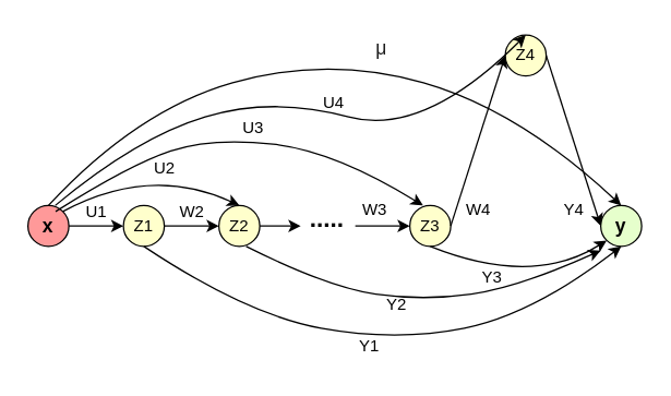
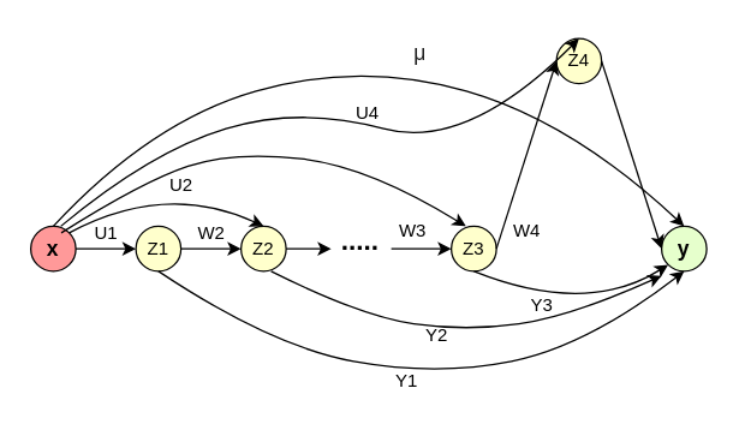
  <mxCell id="0" />
  <mxCell id="1" parent="0" />
  <mxCell id="2" value="&lt;b&gt;&lt;font style=&quot;font-size: 14px;&quot;&gt;x&lt;/font&gt;&lt;/b&gt;" style="ellipse;whiteSpace=wrap;html=1;aspect=fixed;fillColor=light-dark(#FF9999,var(--ge-dark-color, #121212));" vertex="1" parent="1"><mxGeometry x="20" y="150" width="30" height="30" as="geometry" /></mxCell>
  <mxCell id="3" value="Z1" style="ellipse;whiteSpace=wrap;html=1;aspect=fixed;fillColor=light-dark(#FFFFCC,var(--ge-dark-color, #121212));" vertex="1" parent="1"><mxGeometry x="90" y="150" width="30" height="30" as="geometry" /></mxCell>
  <mxCell id="4" value="Z2" style="ellipse;whiteSpace=wrap;html=1;aspect=fixed;fillColor=light-dark(#FFFFCC,var(--ge-dark-color, #121212));" vertex="1" parent="1"><mxGeometry x="160" y="150" width="30" height="30" as="geometry" /></mxCell>
  <mxCell id="5" value="Z3" style="ellipse;whiteSpace=wrap;html=1;aspect=fixed;fillColor=light-dark(#FFFFCC,var(--ge-dark-color, #121212));" vertex="1" parent="1"><mxGeometry x="300" y="150" width="30" height="30" as="geometry" /></mxCell>
  <mxCell id="6" value="Z4" style="ellipse;whiteSpace=wrap;html=1;aspect=fixed;fillColor=light-dark(#FFFFCC,var(--ge-dark-color, #121212));" vertex="1" parent="1"><mxGeometry x="370" y="25" width="30" height="30" as="geometry" /></mxCell>
  <mxCell id="7" value="&lt;b&gt;&lt;font style=&quot;font-size: 14px;&quot;&gt;y&lt;/font&gt;&lt;/b&gt;" style="ellipse;whiteSpace=wrap;html=1;aspect=fixed;fillColor=light-dark(#E6FFCC,var(--ge-dark-color, #121212));" vertex="1" parent="1"><mxGeometry x="440" y="150" width="30" height="30" as="geometry" /></mxCell>
  <mxCell id="8" value="" style="endArrow=classic;html=1;rounded=0;exitX=1;exitY=0.5;exitDx=0;exitDy=0;entryX=0;entryY=0.5;entryDx=0;entryDy=0;" edge="1" parent="1" source="2" target="3"><mxGeometry width="50" height="50" relative="1" as="geometry"><mxPoint x="180" y="250" as="sourcePoint" /><mxPoint x="230" y="200" as="targetPoint" /></mxGeometry></mxCell>
  <mxCell id="9" value="" style="endArrow=classic;html=1;rounded=0;exitX=1;exitY=0.5;exitDx=0;exitDy=0;entryX=0;entryY=0.5;entryDx=0;entryDy=0;" edge="1" parent="1" source="3" target="4"><mxGeometry width="50" height="50" relative="1" as="geometry"><mxPoint x="180" y="250" as="sourcePoint" /><mxPoint x="230" y="200" as="targetPoint" /></mxGeometry></mxCell>
  <mxCell id="10" value="" style="endArrow=classic;html=1;rounded=0;exitX=1;exitY=0.5;exitDx=0;exitDy=0;" edge="1" parent="1" source="4"><mxGeometry width="50" height="50" relative="1" as="geometry"><mxPoint x="180" y="250" as="sourcePoint" /><mxPoint x="220" y="165" as="targetPoint" /></mxGeometry></mxCell>
  <mxCell id="11" value="&lt;b&gt;&lt;font style=&quot;font-size: 18px;&quot;&gt;.....&lt;/font&gt;&lt;/b&gt;" style="text;html=1;align=center;verticalAlign=middle;resizable=0;points=[];autosize=1;strokeColor=none;fillColor=none;" vertex="1" parent="1"><mxGeometry x="213.5" y="140" width="50" height="40" as="geometry" /></mxCell>
  <mxCell id="12" value="" style="endArrow=classic;html=1;rounded=0;entryX=0;entryY=0.5;entryDx=0;entryDy=0;" edge="1" parent="1" target="5"><mxGeometry width="50" height="50" relative="1" as="geometry"><mxPoint x="260" y="165" as="sourcePoint" /><mxPoint x="230" y="200" as="targetPoint" /></mxGeometry></mxCell>
  <mxCell id="13" value="" style="endArrow=classic;html=1;rounded=0;exitX=1;exitY=0.5;exitDx=0;exitDy=0;entryX=0;entryY=0.5;entryDx=0;entryDy=0;" edge="1" parent="1" source="5" target="6"><mxGeometry width="50" height="50" relative="1" as="geometry"><mxPoint x="180" y="250" as="sourcePoint" /><mxPoint x="230" y="200" as="targetPoint" /></mxGeometry></mxCell>
  <mxCell id="14" value="" style="endArrow=classic;html=1;rounded=0;exitX=1;exitY=0.5;exitDx=0;exitDy=0;entryX=0;entryY=0.5;entryDx=0;entryDy=0;" edge="1" parent="1" source="6" target="7"><mxGeometry width="50" height="50" relative="1" as="geometry"><mxPoint x="180" y="250" as="sourcePoint" /><mxPoint x="230" y="200" as="targetPoint" /></mxGeometry></mxCell>
  <mxCell id="15" value="&lt;span style=&quot;color: rgb(31, 31, 31); font-family: Arial, sans-serif; text-align: left; text-wrap-mode: wrap; background-color: rgb(255, 255, 255);&quot;&gt;&lt;font style=&quot;font-size: 14px;&quot;&gt;μ&lt;/font&gt;&lt;/span&gt;" style="text;html=1;align=center;verticalAlign=middle;resizable=0;points=[];autosize=1;strokeColor=none;fillColor=none;" vertex="1" parent="1"><mxGeometry x="263.5" y="20" width="30" height="30" as="geometry" /></mxCell>
  <mxCell id="16" value="" style="curved=1;endArrow=classic;html=1;rounded=0;exitX=0.5;exitY=0;exitDx=0;exitDy=0;entryX=0.5;entryY=0;entryDx=0;entryDy=0;" edge="1" parent="1" source="2" target="7"><mxGeometry width="50" height="50" relative="1" as="geometry"><mxPoint x="40" y="330" as="sourcePoint" /><mxPoint x="440" y="140" as="targetPoint" /><Array as="points"><mxPoint x="100" y="80" /><mxPoint x="240" y="40" /><mxPoint x="380" y="80" /></Array></mxGeometry></mxCell>
  <mxCell id="17" value="" style="curved=1;endArrow=classic;html=1;rounded=0;exitX=1;exitY=0;exitDx=0;exitDy=0;entryX=0.5;entryY=0;entryDx=0;entryDy=0;" edge="1" parent="1" source="2" target="4"><mxGeometry width="50" height="50" relative="1" as="geometry"><mxPoint x="100" y="220" as="sourcePoint" /><mxPoint x="170" y="140" as="targetPoint" /><Array as="points"><mxPoint x="110" y="120" /></Array></mxGeometry></mxCell>
  <mxCell id="18" value="" style="curved=1;endArrow=classic;html=1;rounded=0;entryX=0;entryY=1;entryDx=0;entryDy=0;exitX=0.5;exitY=1;exitDx=0;exitDy=0;" edge="1" parent="1" source="5" target="7"><mxGeometry width="50" height="50" relative="1" as="geometry"><mxPoint x="230" y="190" as="sourcePoint" /><mxPoint x="340" y="200" as="targetPoint" /><Array as="points"><mxPoint x="390" y="210" /></Array></mxGeometry></mxCell>
  <mxCell id="19" value="" style="curved=1;endArrow=classic;html=1;rounded=0;entryX=0.5;entryY=0;entryDx=0;entryDy=0;" edge="1" parent="1" target="6"><mxGeometry width="50" height="50" relative="1" as="geometry"><mxPoint x="40" y="150" as="sourcePoint" /><mxPoint x="465" y="160" as="targetPoint" /><Array as="points"><mxPoint x="100" y="100" /><mxPoint x="200" y="70" /><mxPoint x="310" y="100" /></Array></mxGeometry></mxCell>
  <mxCell id="20" value="" style="curved=1;endArrow=classic;html=1;rounded=0;entryX=0.5;entryY=0;entryDx=0;entryDy=0;exitX=1;exitY=0;exitDx=0;exitDy=0;" edge="1" parent="1"><mxGeometry width="50" height="50" relative="1" as="geometry"><mxPoint x="40.307" y="154.393" as="sourcePoint" /><mxPoint x="309.7" y="150" as="targetPoint" /><Array as="points"><mxPoint x="94.7" y="120" /><mxPoint x="154.7" y="100" /><mxPoint x="244.7" y="110" /></Array></mxGeometry></mxCell>
  <mxCell id="21" value="" style="curved=1;endArrow=classic;html=1;rounded=0;entryX=0.283;entryY=1.1;entryDx=0;entryDy=0;entryPerimeter=0;" edge="1" parent="1"><mxGeometry width="50" height="50" relative="1" as="geometry"><mxPoint x="180" y="180" as="sourcePoint" /><mxPoint x="440" y="183" as="targetPoint" /><Array as="points"><mxPoint x="240" y="210" /><mxPoint x="310" y="220" /><mxPoint x="380" y="210" /></Array></mxGeometry></mxCell>
  <mxCell id="22" value="" style="curved=1;endArrow=classic;html=1;rounded=0;entryX=0.5;entryY=1;entryDx=0;entryDy=0;exitX=0.5;exitY=1;exitDx=0;exitDy=0;" edge="1" parent="1" source="3" target="7"><mxGeometry width="50" height="50" relative="1" as="geometry"><mxPoint x="-30" y="190" as="sourcePoint" /><mxPoint x="365" y="280" as="targetPoint" /><Array as="points"><mxPoint x="180" y="230" /><mxPoint x="290" y="250" /><mxPoint x="390" y="230" /></Array></mxGeometry></mxCell>
  <mxCell id="23" value="U4" style="text;html=1;align=center;verticalAlign=middle;resizable=0;points=[];autosize=1;strokeColor=none;fillColor=none;" vertex="1" parent="1"><mxGeometry x="223.5" y="60" width="40" height="30" as="geometry" /></mxCell>
- <mxCell id="24" value="U3" style="text;html=1;align=center;verticalAlign=middle;resizable=0;points=[];autosize=1;strokeColor=none;fillColor=none;" vertex="1" parent="1"><mxGeometry x="164.7" y="78" width="40" height="30" as="geometry" /></mxCell>
  <mxCell id="25" value="U2" style="text;html=1;align=center;verticalAlign=middle;resizable=0;points=[];autosize=1;strokeColor=none;fillColor=none;" vertex="1" parent="1"><mxGeometry x="100" y="108" width="40" height="30" as="geometry" /></mxCell>
  <mxCell id="26" value="U1" style="text;html=1;align=center;verticalAlign=middle;resizable=0;points=[];autosize=1;strokeColor=none;fillColor=none;" vertex="1" parent="1"><mxGeometry x="50" y="140" width="40" height="30" as="geometry" /></mxCell>
  <mxCell id="27" value="W2" style="text;html=1;align=center;verticalAlign=middle;resizable=0;points=[];autosize=1;strokeColor=none;fillColor=none;" vertex="1" parent="1"><mxGeometry x="120" y="140" width="40" height="30" as="geometry" /></mxCell>
  <mxCell id="28" value="W3" style="text;html=1;align=center;verticalAlign=middle;resizable=0;points=[];autosize=1;strokeColor=none;fillColor=none;" vertex="1" parent="1"><mxGeometry x="253.5" y="138" width="40" height="30" as="geometry" /></mxCell>
  <mxCell id="29" value="W4" style="text;html=1;align=center;verticalAlign=middle;resizable=0;points=[];autosize=1;strokeColor=none;fillColor=none;" vertex="1" parent="1"><mxGeometry x="330" y="138" width="40" height="30" as="geometry" /></mxCell>
  <mxCell id="30" value="Y1" style="text;html=1;align=center;verticalAlign=middle;resizable=0;points=[];autosize=1;strokeColor=none;fillColor=none;" vertex="1" parent="1"><mxGeometry x="250" y="238" width="40" height="30" as="geometry" /></mxCell>
- <mxCell id="31" value="Y4" style="text;html=1;align=center;verticalAlign=middle;resizable=0;points=[];autosize=1;strokeColor=none;fillColor=none;" vertex="1" parent="1"><mxGeometry x="400" y="138" width="40" height="30" as="geometry" /></mxCell>
  <mxCell id="32" value="Y2" style="text;html=1;align=center;verticalAlign=middle;resizable=0;points=[];autosize=1;strokeColor=none;fillColor=none;" vertex="1" parent="1"><mxGeometry x="270" y="208" width="40" height="30" as="geometry" /></mxCell>
  <mxCell id="33" value="Y3" style="text;html=1;align=center;verticalAlign=middle;resizable=0;points=[];autosize=1;strokeColor=none;fillColor=none;" vertex="1" parent="1"><mxGeometry x="340" y="188" width="40" height="30" as="geometry" /></mxCell>
